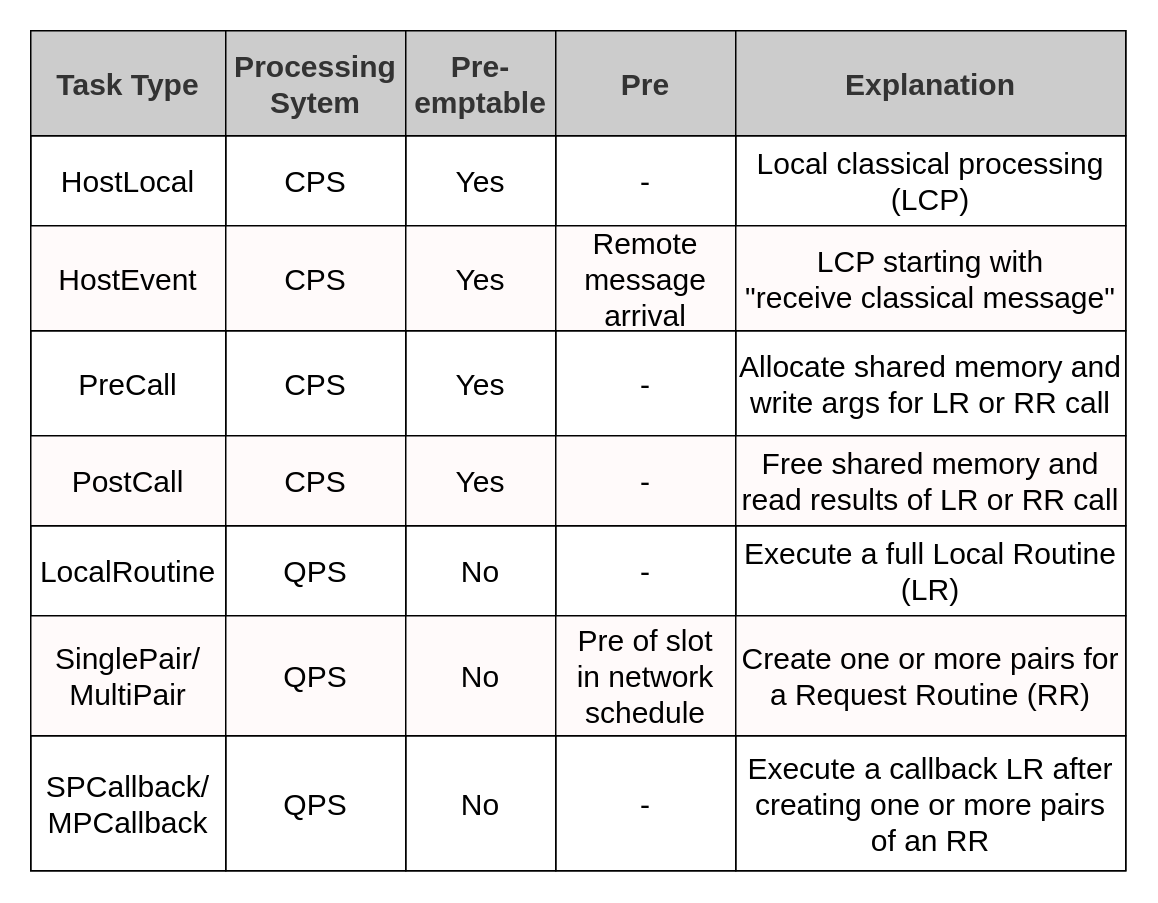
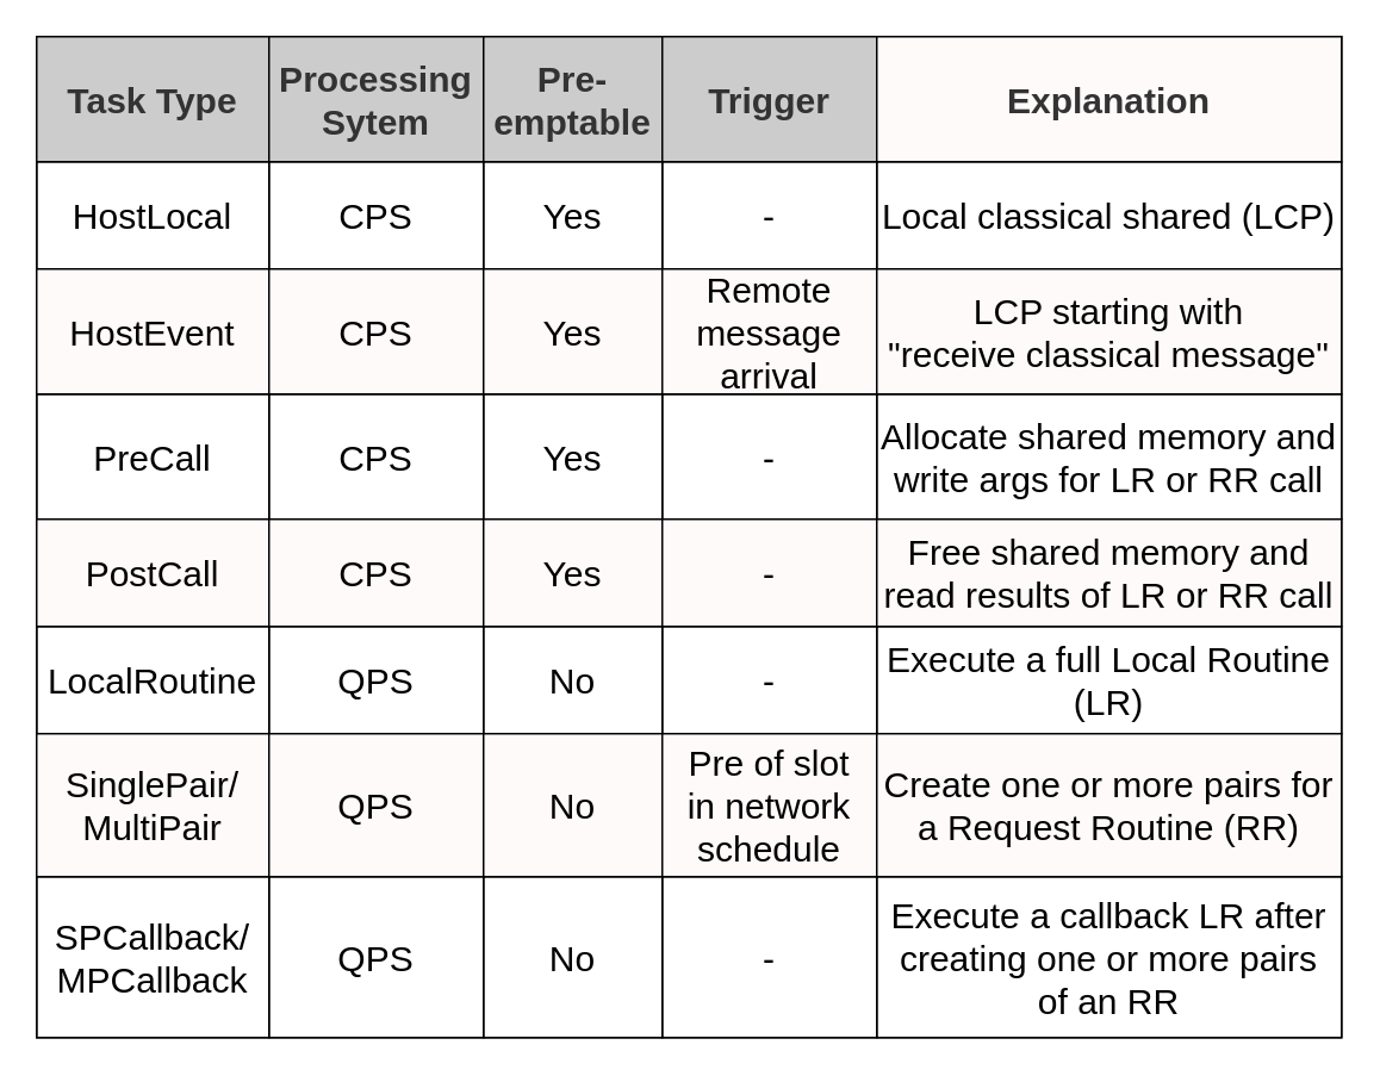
  <mxCell id="0" />
  <mxCell id="1" parent="0" />
  <mxCell id="2" value="" style="childLayout=tableLayout;recursiveResize=0;shadow=0;fillColor=none;fontSize=20;strokeWidth=1;" vertex="1" parent="1"><mxGeometry x="20" y="20" width="730" height="560.0" as="geometry" /></mxCell>
  <mxCell id="3" value="" style="shape=tableRow;horizontal=0;startSize=0;swimlaneHead=0;swimlaneBody=0;top=0;left=0;bottom=0;right=0;dropTarget=0;collapsible=0;recursiveResize=0;expand=0;fontStyle=0;fillColor=none;strokeColor=inherit;fontSize=20;" vertex="1" parent="2"><mxGeometry width="730" height="70" as="geometry" /></mxCell>
  <mxCell id="4" value="Task Type" style="connectable=0;recursiveResize=0;strokeColor=#000000;fillColor=#CCCCCC;align=center;whiteSpace=wrap;html=1;fontSize=20;fontColor=#333333;fontStyle=1" vertex="1" parent="3"><mxGeometry width="130" height="70" as="geometry"><mxRectangle width="130" height="70" as="alternateBounds" /></mxGeometry></mxCell>
  <mxCell id="5" value="Processing&lt;br style=&quot;font-size: 20px;&quot;&gt;Sytem" style="connectable=0;recursiveResize=0;strokeColor=#000000;fillColor=#CCCCCC;align=center;whiteSpace=wrap;html=1;fontSize=20;fontColor=#333333;fontStyle=1" vertex="1" parent="3"><mxGeometry x="130" width="120" height="70" as="geometry"><mxRectangle width="120" height="70" as="alternateBounds" /></mxGeometry></mxCell>
  <mxCell id="6" value="Pre-emptable" style="connectable=0;recursiveResize=0;strokeColor=#000000;fillColor=#CCCCCC;align=center;whiteSpace=wrap;html=1;fontSize=20;fontColor=#333333;fontStyle=1" vertex="1" parent="3"><mxGeometry x="250" width="100" height="70" as="geometry"><mxRectangle width="100" height="70" as="alternateBounds" /></mxGeometry></mxCell>
- <mxCell id="7" value="Pre" style="connectable=0;recursiveResize=0;strokeColor=#000000;fillColor=#CCCCCC;align=center;whiteSpace=wrap;html=1;fontSize=20;fontColor=#333333;fontStyle=1" vertex="1" parent="3"><mxGeometry x="350" width="120" height="70" as="geometry"><mxRectangle width="120" height="70" as="alternateBounds" /></mxGeometry></mxCell>
- <mxCell id="8" value="Explanation" style="connectable=0;recursiveResize=0;strokeColor=#000000;fillColor=#CCCCCC;align=center;whiteSpace=wrap;html=1;fontSize=20;fontColor=#333333;fontStyle=1" vertex="1" parent="3"><mxGeometry x="470" width="260" height="70" as="geometry"><mxRectangle width="260" height="70" as="alternateBounds" /></mxGeometry></mxCell>
+ <mxCell id="7" value="Trigger" style="connectable=0;recursiveResize=0;strokeColor=#000000;fillColor=#CCCCCC;align=center;whiteSpace=wrap;html=1;fontSize=20;fontColor=#333333;fontStyle=1" vertex="1" parent="3"><mxGeometry x="350" width="120" height="70" as="geometry"><mxRectangle width="120" height="70" as="alternateBounds" /></mxGeometry></mxCell>
+ <mxCell id="8" value="Explanation" style="connectable=0;recursiveResize=0;strokeColor=#000000;fillColor=#fffafa;align=center;whiteSpace=wrap;html=1;fontSize=20;fontColor=#333333;fontStyle=1;" vertex="1" parent="3"><mxGeometry x="470" width="260" height="70" as="geometry"><mxRectangle width="260" height="70" as="alternateBounds" /></mxGeometry></mxCell>
  <mxCell id="9" style="shape=tableRow;horizontal=0;startSize=0;swimlaneHead=0;swimlaneBody=0;top=0;left=0;bottom=0;right=0;dropTarget=0;collapsible=0;recursiveResize=0;expand=0;fontStyle=0;fillColor=none;strokeColor=inherit;fontSize=20;" vertex="1" parent="2"><mxGeometry y="70" width="730" height="60" as="geometry" /></mxCell>
  <mxCell id="10" value="HostLocal" style="connectable=0;recursiveResize=0;strokeColor=inherit;fillColor=none;align=center;whiteSpace=wrap;html=1;fontSize=20;" vertex="1" parent="9"><mxGeometry width="130" height="60" as="geometry"><mxRectangle width="130" height="60" as="alternateBounds" /></mxGeometry></mxCell>
  <mxCell id="11" value="CPS" style="connectable=0;recursiveResize=0;strokeColor=inherit;fillColor=none;align=center;whiteSpace=wrap;html=1;fontSize=20;" vertex="1" parent="9"><mxGeometry x="130" width="120" height="60" as="geometry"><mxRectangle width="120" height="60" as="alternateBounds" /></mxGeometry></mxCell>
  <mxCell id="12" value="Yes" style="connectable=0;recursiveResize=0;strokeColor=inherit;fillColor=none;align=center;whiteSpace=wrap;html=1;fontSize=20;" vertex="1" parent="9"><mxGeometry x="250" width="100" height="60" as="geometry"><mxRectangle width="100" height="60" as="alternateBounds" /></mxGeometry></mxCell>
  <mxCell id="13" value="-" style="connectable=0;recursiveResize=0;strokeColor=inherit;fillColor=none;align=center;whiteSpace=wrap;html=1;fontSize=20;" vertex="1" parent="9"><mxGeometry x="350" width="120" height="60" as="geometry"><mxRectangle width="120" height="60" as="alternateBounds" /></mxGeometry></mxCell>
- <mxCell id="14" value="Local classical processing (LCP)" style="connectable=0;recursiveResize=0;strokeColor=inherit;fillColor=none;align=center;whiteSpace=wrap;html=1;fontSize=20;" vertex="1" parent="9"><mxGeometry x="470" width="260" height="60" as="geometry"><mxRectangle width="260" height="60" as="alternateBounds" /></mxGeometry></mxCell>
+ <mxCell id="14" value="Local classical shared (LCP)" style="connectable=0;recursiveResize=0;strokeColor=inherit;fillColor=none;align=center;whiteSpace=wrap;html=1;fontSize=20;" vertex="1" parent="9"><mxGeometry x="470" width="260" height="60" as="geometry"><mxRectangle width="260" height="60" as="alternateBounds" /></mxGeometry></mxCell>
  <mxCell id="15" style="shape=tableRow;horizontal=0;startSize=0;swimlaneHead=0;swimlaneBody=0;top=0;left=0;bottom=0;right=0;dropTarget=0;collapsible=0;recursiveResize=0;expand=0;fontStyle=0;fillColor=none;strokeColor=inherit;fontSize=20;" vertex="1" parent="2"><mxGeometry y="130" width="730" height="70" as="geometry" /></mxCell>
  <mxCell id="16" value="HostEvent" style="connectable=0;recursiveResize=0;strokeColor=#000000;fillColor=#FFFAFA;align=center;whiteSpace=wrap;html=1;fontSize=20;fontColor=#000000;" vertex="1" parent="15"><mxGeometry width="130" height="70" as="geometry"><mxRectangle width="130" height="70" as="alternateBounds" /></mxGeometry></mxCell>
  <mxCell id="17" value="CPS" style="connectable=0;recursiveResize=0;strokeColor=#000000;fillColor=#FFFAFA;align=center;whiteSpace=wrap;html=1;fontSize=20;fontColor=#000000;" vertex="1" parent="15"><mxGeometry x="130" width="120" height="70" as="geometry"><mxRectangle width="120" height="70" as="alternateBounds" /></mxGeometry></mxCell>
  <mxCell id="18" value="Yes" style="connectable=0;recursiveResize=0;strokeColor=#000000;fillColor=#FFFAFA;align=center;whiteSpace=wrap;html=1;fontSize=20;fontColor=#000000;" vertex="1" parent="15"><mxGeometry x="250" width="100" height="70" as="geometry"><mxRectangle width="100" height="70" as="alternateBounds" /></mxGeometry></mxCell>
  <mxCell id="19" value="Remote message &lt;br style=&quot;font-size: 20px;&quot;&gt;arrival" style="connectable=0;recursiveResize=0;strokeColor=#000000;fillColor=#FFFAFA;align=center;whiteSpace=wrap;html=1;fontSize=20;fontColor=#000000;" vertex="1" parent="15"><mxGeometry x="350" width="120" height="70" as="geometry"><mxRectangle width="120" height="70" as="alternateBounds" /></mxGeometry></mxCell>
  <mxCell id="20" value="LCP starting with&lt;br&gt;&quot;receive classical message&quot;" style="connectable=0;recursiveResize=0;strokeColor=#000000;fillColor=#FFFAFA;align=center;whiteSpace=wrap;html=1;fontSize=20;fontColor=#000000;" vertex="1" parent="15"><mxGeometry x="470" width="260" height="70" as="geometry"><mxRectangle width="260" height="70" as="alternateBounds" /></mxGeometry></mxCell>
  <mxCell id="21" style="shape=tableRow;horizontal=0;startSize=0;swimlaneHead=0;swimlaneBody=0;top=0;left=0;bottom=0;right=0;dropTarget=0;collapsible=0;recursiveResize=0;expand=0;fontStyle=0;fillColor=none;strokeColor=inherit;fontSize=20;" vertex="1" parent="2"><mxGeometry y="200" width="730" height="70" as="geometry" /></mxCell>
  <mxCell id="22" value="PreCall" style="connectable=0;recursiveResize=0;strokeColor=inherit;fillColor=none;align=center;whiteSpace=wrap;html=1;fontSize=20;" vertex="1" parent="21"><mxGeometry width="130" height="70" as="geometry"><mxRectangle width="130" height="70" as="alternateBounds" /></mxGeometry></mxCell>
  <mxCell id="23" value="CPS" style="connectable=0;recursiveResize=0;strokeColor=inherit;fillColor=none;align=center;whiteSpace=wrap;html=1;fontSize=20;" vertex="1" parent="21"><mxGeometry x="130" width="120" height="70" as="geometry"><mxRectangle width="120" height="70" as="alternateBounds" /></mxGeometry></mxCell>
  <mxCell id="24" value="Yes" style="connectable=0;recursiveResize=0;strokeColor=inherit;fillColor=none;align=center;whiteSpace=wrap;html=1;fontSize=20;" vertex="1" parent="21"><mxGeometry x="250" width="100" height="70" as="geometry"><mxRectangle width="100" height="70" as="alternateBounds" /></mxGeometry></mxCell>
  <mxCell id="25" value="-" style="connectable=0;recursiveResize=0;strokeColor=inherit;fillColor=none;align=center;whiteSpace=wrap;html=1;fontSize=20;" vertex="1" parent="21"><mxGeometry x="350" width="120" height="70" as="geometry"><mxRectangle width="120" height="70" as="alternateBounds" /></mxGeometry></mxCell>
  <mxCell id="26" value="Allocate shared memory and&lt;br&gt;write args for LR or RR call" style="connectable=0;recursiveResize=0;strokeColor=inherit;fillColor=none;align=center;whiteSpace=wrap;html=1;fontSize=20;" vertex="1" parent="21"><mxGeometry x="470" width="260" height="70" as="geometry"><mxRectangle width="260" height="70" as="alternateBounds" /></mxGeometry></mxCell>
  <mxCell id="27" style="shape=tableRow;horizontal=0;startSize=0;swimlaneHead=0;swimlaneBody=0;top=0;left=0;bottom=0;right=0;dropTarget=0;collapsible=0;recursiveResize=0;expand=0;fontStyle=0;fillColor=none;strokeColor=inherit;fontSize=20;" vertex="1" parent="2"><mxGeometry y="270" width="730" height="60" as="geometry" /></mxCell>
  <mxCell id="28" value="PostCall" style="connectable=0;recursiveResize=0;strokeColor=#000000;fillColor=#FFFAFA;align=center;whiteSpace=wrap;html=1;fontSize=20;fontColor=#000000;" vertex="1" parent="27"><mxGeometry width="130" height="60" as="geometry"><mxRectangle width="130" height="60" as="alternateBounds" /></mxGeometry></mxCell>
  <mxCell id="29" value="CPS" style="connectable=0;recursiveResize=0;strokeColor=#000000;fillColor=#FFFAFA;align=center;whiteSpace=wrap;html=1;fontSize=20;fontColor=#000000;" vertex="1" parent="27"><mxGeometry x="130" width="120" height="60" as="geometry"><mxRectangle width="120" height="60" as="alternateBounds" /></mxGeometry></mxCell>
  <mxCell id="30" value="Yes" style="connectable=0;recursiveResize=0;strokeColor=#000000;fillColor=#FFFAFA;align=center;whiteSpace=wrap;html=1;fontSize=20;fontColor=#000000;" vertex="1" parent="27"><mxGeometry x="250" width="100" height="60" as="geometry"><mxRectangle width="100" height="60" as="alternateBounds" /></mxGeometry></mxCell>
  <mxCell id="31" value="-" style="connectable=0;recursiveResize=0;strokeColor=#000000;fillColor=#FFFAFA;align=center;whiteSpace=wrap;html=1;fontSize=20;fontColor=#000000;" vertex="1" parent="27"><mxGeometry x="350" width="120" height="60" as="geometry"><mxRectangle width="120" height="60" as="alternateBounds" /></mxGeometry></mxCell>
  <mxCell id="32" value="Free shared memory and&lt;br&gt;read results of LR or RR call" style="connectable=0;recursiveResize=0;strokeColor=#000000;fillColor=#FFFAFA;align=center;whiteSpace=wrap;html=1;fontSize=20;fontColor=#000000;" vertex="1" parent="27"><mxGeometry x="470" width="260" height="60" as="geometry"><mxRectangle width="260" height="60" as="alternateBounds" /></mxGeometry></mxCell>
  <mxCell id="33" style="shape=tableRow;horizontal=0;startSize=0;swimlaneHead=0;swimlaneBody=0;top=0;left=0;bottom=0;right=0;dropTarget=0;collapsible=0;recursiveResize=0;expand=0;fontStyle=0;fillColor=none;strokeColor=inherit;fontSize=20;" vertex="1" parent="2"><mxGeometry y="330" width="730" height="60" as="geometry" /></mxCell>
  <mxCell id="34" value="LocalRoutine" style="connectable=0;recursiveResize=0;strokeColor=inherit;fillColor=none;align=center;whiteSpace=wrap;html=1;fontSize=20;" vertex="1" parent="33"><mxGeometry width="130" height="60" as="geometry"><mxRectangle width="130" height="60" as="alternateBounds" /></mxGeometry></mxCell>
  <mxCell id="35" value="QPS" style="connectable=0;recursiveResize=0;strokeColor=inherit;fillColor=none;align=center;whiteSpace=wrap;html=1;fontSize=20;" vertex="1" parent="33"><mxGeometry x="130" width="120" height="60" as="geometry"><mxRectangle width="120" height="60" as="alternateBounds" /></mxGeometry></mxCell>
  <mxCell id="36" value="No" style="connectable=0;recursiveResize=0;strokeColor=inherit;fillColor=none;align=center;whiteSpace=wrap;html=1;fontSize=20;" vertex="1" parent="33"><mxGeometry x="250" width="100" height="60" as="geometry"><mxRectangle width="100" height="60" as="alternateBounds" /></mxGeometry></mxCell>
  <mxCell id="37" value="-" style="connectable=0;recursiveResize=0;strokeColor=inherit;fillColor=none;align=center;whiteSpace=wrap;html=1;fontSize=20;" vertex="1" parent="33"><mxGeometry x="350" width="120" height="60" as="geometry"><mxRectangle width="120" height="60" as="alternateBounds" /></mxGeometry></mxCell>
  <mxCell id="38" value="Execute a full Local Routine (LR)" style="connectable=0;recursiveResize=0;strokeColor=inherit;fillColor=none;align=center;whiteSpace=wrap;html=1;fontSize=20;" vertex="1" parent="33"><mxGeometry x="470" width="260" height="60" as="geometry"><mxRectangle width="260" height="60" as="alternateBounds" /></mxGeometry></mxCell>
  <mxCell id="39" style="shape=tableRow;horizontal=0;startSize=0;swimlaneHead=0;swimlaneBody=0;top=0;left=0;bottom=0;right=0;dropTarget=0;collapsible=0;recursiveResize=0;expand=0;fontStyle=0;fillColor=none;strokeColor=inherit;fontSize=20;" vertex="1" parent="2"><mxGeometry y="390" width="730" height="80" as="geometry" /></mxCell>
  <mxCell id="40" value="SinglePair/&lt;br style=&quot;font-size: 20px;&quot;&gt;MultiPair" style="connectable=0;recursiveResize=0;strokeColor=#000000;fillColor=#FFFAFA;align=center;whiteSpace=wrap;html=1;fontSize=20;fontColor=#000000;" vertex="1" parent="39"><mxGeometry width="130" height="80" as="geometry"><mxRectangle width="130" height="80" as="alternateBounds" /></mxGeometry></mxCell>
  <mxCell id="41" value="QPS" style="connectable=0;recursiveResize=0;strokeColor=#000000;fillColor=#FFFAFA;align=center;whiteSpace=wrap;html=1;fontSize=20;fontColor=#000000;" vertex="1" parent="39"><mxGeometry x="130" width="120" height="80" as="geometry"><mxRectangle width="120" height="80" as="alternateBounds" /></mxGeometry></mxCell>
  <mxCell id="42" value="No" style="connectable=0;recursiveResize=0;strokeColor=#000000;fillColor=#FFFAFA;align=center;whiteSpace=wrap;html=1;fontSize=20;fontColor=#000000;" vertex="1" parent="39"><mxGeometry x="250" width="100" height="80" as="geometry"><mxRectangle width="100" height="80" as="alternateBounds" /></mxGeometry></mxCell>
  <mxCell id="43" value="Pre of slot&lt;br style=&quot;font-size: 20px;&quot;&gt;in network&lt;br style=&quot;font-size: 20px;&quot;&gt;schedule" style="connectable=0;recursiveResize=0;strokeColor=#000000;fillColor=#FFFAFA;align=center;whiteSpace=wrap;html=1;fontSize=20;fontColor=#000000;" vertex="1" parent="39"><mxGeometry x="350" width="120" height="80" as="geometry"><mxRectangle width="120" height="80" as="alternateBounds" /></mxGeometry></mxCell>
  <mxCell id="44" value="Create one or more pairs for a Request Routine (RR)" style="connectable=0;recursiveResize=0;strokeColor=#000000;fillColor=#FFFAFA;align=center;whiteSpace=wrap;html=1;fontSize=20;fontColor=#000000;" vertex="1" parent="39"><mxGeometry x="470" width="260" height="80" as="geometry"><mxRectangle width="260" height="80" as="alternateBounds" /></mxGeometry></mxCell>
  <mxCell id="45" style="shape=tableRow;horizontal=0;startSize=0;swimlaneHead=0;swimlaneBody=0;top=0;left=0;bottom=0;right=0;dropTarget=0;collapsible=0;recursiveResize=0;expand=0;fontStyle=0;fillColor=none;strokeColor=inherit;fontSize=20;" vertex="1" parent="2"><mxGeometry y="470" width="730" height="90" as="geometry" /></mxCell>
  <mxCell id="46" value="SPCallback/&lt;br style=&quot;font-size: 20px;&quot;&gt;MPCallback" style="connectable=0;recursiveResize=0;strokeColor=inherit;fillColor=none;align=center;whiteSpace=wrap;html=1;fontSize=20;" vertex="1" parent="45"><mxGeometry width="130" height="90" as="geometry"><mxRectangle width="130" height="90" as="alternateBounds" /></mxGeometry></mxCell>
  <mxCell id="47" value="QPS" style="connectable=0;recursiveResize=0;strokeColor=inherit;fillColor=none;align=center;whiteSpace=wrap;html=1;fontSize=20;" vertex="1" parent="45"><mxGeometry x="130" width="120" height="90" as="geometry"><mxRectangle width="120" height="90" as="alternateBounds" /></mxGeometry></mxCell>
  <mxCell id="48" value="No" style="connectable=0;recursiveResize=0;strokeColor=inherit;fillColor=none;align=center;whiteSpace=wrap;html=1;fontSize=20;" vertex="1" parent="45"><mxGeometry x="250" width="100" height="90" as="geometry"><mxRectangle width="100" height="90" as="alternateBounds" /></mxGeometry></mxCell>
  <mxCell id="49" value="-" style="connectable=0;recursiveResize=0;strokeColor=inherit;fillColor=none;align=center;whiteSpace=wrap;html=1;fontSize=20;" vertex="1" parent="45"><mxGeometry x="350" width="120" height="90" as="geometry"><mxRectangle width="120" height="90" as="alternateBounds" /></mxGeometry></mxCell>
  <mxCell id="50" value="Execute a callback LR after creating one or more pairs &lt;br&gt;of an RR" style="connectable=0;recursiveResize=0;strokeColor=inherit;fillColor=none;align=center;whiteSpace=wrap;html=1;fontSize=20;" vertex="1" parent="45"><mxGeometry x="470" width="260" height="90" as="geometry"><mxRectangle width="260" height="90" as="alternateBounds" /></mxGeometry></mxCell>
